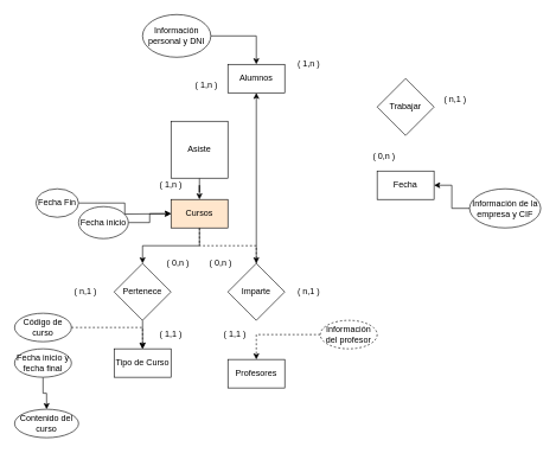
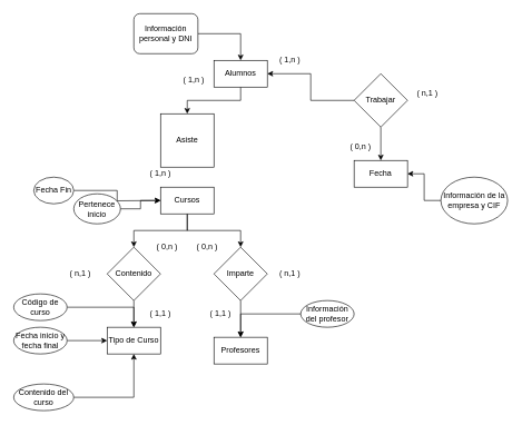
  <mxCell id="0" />
  <mxCell id="1" parent="0" />
+ <mxCell id="2" style="edgeStyle=orthogonalEdgeStyle;rounded=0;orthogonalLoop=1;jettySize=auto;html=1;entryX=0.5;entryY=0;entryDx=0;entryDy=0;" parent="1" source="3" target="14" edge="1"><mxGeometry relative="1" as="geometry" /></mxCell>
  <mxCell id="3" value="Alumnos&lt;br&gt;" style="rounded=0;whiteSpace=wrap;html=1;" parent="1" vertex="1"><mxGeometry x="320" y="90" width="80" height="40" as="geometry" /></mxCell>
  <mxCell id="4" style="edgeStyle=orthogonalEdgeStyle;rounded=0;orthogonalLoop=1;jettySize=auto;html=1;" parent="1" source="6" target="18" edge="1"><mxGeometry relative="1" as="geometry" /></mxCell>
- <mxCell id="5" style="edgeStyle=orthogonalEdgeStyle;rounded=0;orthogonalLoop=1;jettySize=auto;html=1;dashed=1;" parent="1" source="6" target="16" edge="1"><mxGeometry relative="1" as="geometry" /></mxCell>
- <mxCell id="6" value="Cursos" style="rounded=0;whiteSpace=wrap;html=1;fillColor=#ffe6cc;" parent="1" vertex="1"><mxGeometry x="240" y="280" width="80" height="40" as="geometry" /></mxCell>
+ <mxCell id="5" style="edgeStyle=orthogonalEdgeStyle;rounded=0;orthogonalLoop=1;jettySize=auto;html=1;" parent="1" source="6" target="16" edge="1"><mxGeometry relative="1" as="geometry" /></mxCell>
+ <mxCell id="6" value="Cursos" style="rounded=0;whiteSpace=wrap;html=1;" parent="1" vertex="1"><mxGeometry x="240" y="280" width="80" height="40" as="geometry" /></mxCell>
  <mxCell id="7" value="Profesores" style="rounded=0;whiteSpace=wrap;html=1;" parent="1" vertex="1"><mxGeometry x="320" y="505" width="80" height="40" as="geometry" /></mxCell>
  <mxCell id="8" value="Tipo de Curso" style="rounded=0;whiteSpace=wrap;html=1;" parent="1" vertex="1"><mxGeometry x="160" y="490" width="80" height="40" as="geometry" /></mxCell>
  <mxCell id="9" value="Fecha" style="rounded=0;whiteSpace=wrap;html=1;" parent="1" vertex="1"><mxGeometry x="530" y="240" width="80" height="40" as="geometry" /></mxCell>
+ <mxCell id="10" style="edgeStyle=orthogonalEdgeStyle;rounded=0;orthogonalLoop=1;jettySize=auto;html=1;entryX=0.5;entryY=0;entryDx=0;entryDy=0;" parent="1" source="12" target="9" edge="1"><mxGeometry relative="1" as="geometry" /></mxCell>
+ <mxCell id="11" style="edgeStyle=orthogonalEdgeStyle;rounded=0;orthogonalLoop=1;jettySize=auto;html=1;entryX=1;entryY=0.5;entryDx=0;entryDy=0;" parent="1" source="12" target="3" edge="1"><mxGeometry relative="1" as="geometry" /></mxCell>
  <mxCell id="12" value="Trabajar&lt;br&gt;" style="rhombus;whiteSpace=wrap;html=1;" parent="1" vertex="1"><mxGeometry x="530" y="110" width="80" height="80" as="geometry" /></mxCell>
- <mxCell id="13" style="edgeStyle=orthogonalEdgeStyle;rounded=0;orthogonalLoop=1;jettySize=auto;html=1;" parent="1" source="14" target="6" edge="1"><mxGeometry relative="1" as="geometry" /></mxCell>
  <mxCell id="14" value="Asiste" style="whiteSpace=wrap;html=1;rounded=0;" parent="1" vertex="1"><mxGeometry x="240" y="170" width="80" height="80" as="geometry" /></mxCell>
- <mxCell id="15" value="" style="edgeStyle=orthogonalEdgeStyle;rounded=0;orthogonalLoop=1;jettySize=auto;html=1;" parent="1" source="16" target="3" edge="1"><mxGeometry relative="1" as="geometry" /></mxCell>
+ <mxCell id="15" value="" style="edgeStyle=orthogonalEdgeStyle;rounded=0;orthogonalLoop=1;jettySize=auto;html=1;" parent="1" source="16" target="7" edge="1"><mxGeometry relative="1" as="geometry" /></mxCell>
  <mxCell id="16" value="Imparte" style="rhombus;whiteSpace=wrap;html=1;" parent="1" vertex="1"><mxGeometry x="320" y="370" width="80" height="80" as="geometry" /></mxCell>
  <mxCell id="17" style="edgeStyle=orthogonalEdgeStyle;rounded=0;orthogonalLoop=1;jettySize=auto;html=1;" parent="1" source="18" target="8" edge="1"><mxGeometry relative="1" as="geometry" /></mxCell>
- <mxCell id="18" value="Pertenece" style="rhombus;whiteSpace=wrap;html=1;" parent="1" vertex="1"><mxGeometry x="160" y="370" width="80" height="80" as="geometry" /></mxCell>
+ <mxCell id="18" value="Contenido" style="rhombus;whiteSpace=wrap;html=1;" parent="1" vertex="1"><mxGeometry x="160" y="370" width="80" height="80" as="geometry" /></mxCell>
  <mxCell id="19" style="edgeStyle=orthogonalEdgeStyle;rounded=0;orthogonalLoop=1;jettySize=auto;html=1;" parent="1" source="20" target="3" edge="1"><mxGeometry relative="1" as="geometry" /></mxCell>
- <mxCell id="20" value="Información personal y DNI" style="ellipse;whiteSpace=wrap;html=1;" parent="1" vertex="1"><mxGeometry x="200" y="20" width="96" height="60" as="geometry" /></mxCell>
+ <mxCell id="20" value="Información personal y DNI" style="whiteSpace=wrap;html=1;rounded=1;" parent="1" vertex="1"><mxGeometry x="200" y="20" width="96" height="60" as="geometry" /></mxCell>
  <mxCell id="21" style="edgeStyle=orthogonalEdgeStyle;rounded=0;orthogonalLoop=1;jettySize=auto;html=1;" parent="1" source="22" target="9" edge="1"><mxGeometry relative="1" as="geometry" /></mxCell>
- <mxCell id="22" value="Información de la empresa y CIF" style="ellipse;whiteSpace=wrap;html=1;" parent="1" vertex="1"><mxGeometry x="660" y="265" width="100" height="55" as="geometry" /></mxCell>
+ <mxCell id="22" value="Información de la empresa y CIF" style="ellipse;whiteSpace=wrap;html=1;" parent="1" vertex="1"><mxGeometry x="660" y="265" width="100" height="70" as="geometry" /></mxCell>
  <mxCell id="23" style="edgeStyle=orthogonalEdgeStyle;rounded=0;orthogonalLoop=1;jettySize=auto;html=1;" parent="1" source="24" edge="1"><mxGeometry relative="1" as="geometry"><mxPoint x="240" y="300" as="targetPoint" /></mxGeometry></mxCell>
  <mxCell id="24" value="Fecha Fin" style="ellipse;whiteSpace=wrap;html=1;" parent="1" vertex="1"><mxGeometry x="50" y="265" width="60" height="40" as="geometry" /></mxCell>
  <mxCell id="25" style="edgeStyle=orthogonalEdgeStyle;rounded=0;orthogonalLoop=1;jettySize=auto;html=1;entryX=0;entryY=0.5;entryDx=0;entryDy=0;" parent="1" source="26" target="6" edge="1"><mxGeometry relative="1" as="geometry" /></mxCell>
- <mxCell id="26" value="Fecha inicio" style="ellipse;whiteSpace=wrap;html=1;" parent="1" vertex="1"><mxGeometry x="110" y="290" width="70" height="45" as="geometry" /></mxCell>
- <mxCell id="27" style="edgeStyle=orthogonalEdgeStyle;rounded=0;orthogonalLoop=1;jettySize=auto;html=1;dashed=1;" parent="1" source="28" target="8" edge="1"><mxGeometry relative="1" as="geometry" /></mxCell>
+ <mxCell id="26" value="Pertenece inicio" style="ellipse;whiteSpace=wrap;html=1;" parent="1" vertex="1"><mxGeometry x="110" y="290" width="70" height="45" as="geometry" /></mxCell>
+ <mxCell id="27" style="edgeStyle=orthogonalEdgeStyle;rounded=0;orthogonalLoop=1;jettySize=auto;html=1;" parent="1" source="28" target="8" edge="1"><mxGeometry relative="1" as="geometry" /></mxCell>
  <mxCell id="28" value="Código de curso" style="ellipse;whiteSpace=wrap;html=1;" parent="1" vertex="1"><mxGeometry x="20" y="440" width="80" height="40" as="geometry" /></mxCell>
+ <mxCell id="29" style="edgeStyle=orthogonalEdgeStyle;rounded=0;orthogonalLoop=1;jettySize=auto;html=1;" parent="1" source="30" target="8" edge="1"><mxGeometry relative="1" as="geometry" /></mxCell>
  <mxCell id="30" value="Contenido del curso" style="ellipse;whiteSpace=wrap;html=1;" parent="1" vertex="1"><mxGeometry x="20" y="575" width="90" height="40" as="geometry" /></mxCell>
- <mxCell id="31" style="edgeStyle=orthogonalEdgeStyle;rounded=0;orthogonalLoop=1;jettySize=auto;html=1;dashed=1;" parent="1" source="32" target="7" edge="1"><mxGeometry relative="1" as="geometry" /></mxCell>
- <mxCell id="32" value="Información del profesor" style="ellipse;whiteSpace=wrap;html=1;dashed=1;" parent="1" vertex="1"><mxGeometry x="450" y="450" width="80" height="40" as="geometry" /></mxCell>
- <mxCell id="33" style="edgeStyle=orthogonalEdgeStyle;rounded=0;orthogonalLoop=1;jettySize=auto;html=1;" parent="1" source="34" target="30" edge="1"><mxGeometry relative="1" as="geometry" /></mxCell>
+ <mxCell id="31" style="edgeStyle=orthogonalEdgeStyle;rounded=0;orthogonalLoop=1;jettySize=auto;html=1;" parent="1" source="32" target="7" edge="1"><mxGeometry relative="1" as="geometry" /></mxCell>
+ <mxCell id="32" value="Información del profesor" style="ellipse;whiteSpace=wrap;html=1;" parent="1" vertex="1"><mxGeometry x="450" y="450" width="80" height="40" as="geometry" /></mxCell>
+ <mxCell id="33" style="edgeStyle=orthogonalEdgeStyle;rounded=0;orthogonalLoop=1;jettySize=auto;html=1;" parent="1" source="34" target="8" edge="1"><mxGeometry relative="1" as="geometry" /></mxCell>
  <mxCell id="34" value="Fecha inicio y fecha final" style="ellipse;whiteSpace=wrap;html=1;" parent="1" vertex="1"><mxGeometry x="20" y="490" width="80" height="40" as="geometry" /></mxCell>
  <mxCell id="35" value="( 1,n )" style="text;html=1;strokeColor=none;fillColor=none;align=center;verticalAlign=middle;whiteSpace=wrap;rounded=0;" parent="1" vertex="1"><mxGeometry x="220" y="250" width="40" height="20" as="geometry" /></mxCell>
  <mxCell id="36" value="( 0,n )" style="text;html=1;strokeColor=none;fillColor=none;align=center;verticalAlign=middle;whiteSpace=wrap;rounded=0;" parent="1" vertex="1"><mxGeometry x="290" y="360" width="40" height="20" as="geometry" /></mxCell>
  <mxCell id="37" value="( 1,1 )" style="text;html=1;strokeColor=none;fillColor=none;align=center;verticalAlign=middle;whiteSpace=wrap;rounded=0;" parent="1" vertex="1"><mxGeometry x="220" y="460" width="40" height="20" as="geometry" /></mxCell>
  <mxCell id="38" value="( 0,n )" style="text;html=1;strokeColor=none;fillColor=none;align=center;verticalAlign=middle;whiteSpace=wrap;rounded=0;" parent="1" vertex="1"><mxGeometry x="230" y="360" width="40" height="20" as="geometry" /></mxCell>
  <mxCell id="39" value="( 1,n )" style="text;html=1;strokeColor=none;fillColor=none;align=center;verticalAlign=middle;whiteSpace=wrap;rounded=0;" parent="1" vertex="1"><mxGeometry x="270" y="110" width="40" height="20" as="geometry" /></mxCell>
  <mxCell id="40" value="( 1,n )" style="text;html=1;strokeColor=none;fillColor=none;align=center;verticalAlign=middle;whiteSpace=wrap;rounded=0;" parent="1" vertex="1"><mxGeometry x="414" y="80" width="40" height="20" as="geometry" /></mxCell>
  <mxCell id="41" value="( 1,1 )" style="text;html=1;strokeColor=none;fillColor=none;align=center;verticalAlign=middle;whiteSpace=wrap;rounded=0;" parent="1" vertex="1"><mxGeometry x="310" y="460" width="40" height="20" as="geometry" /></mxCell>
  <mxCell id="42" value="( n,1 )" style="text;html=1;strokeColor=none;fillColor=none;align=center;verticalAlign=middle;whiteSpace=wrap;rounded=0;" parent="1" vertex="1"><mxGeometry x="100" y="400" width="40" height="20" as="geometry" /></mxCell>
  <mxCell id="43" value="( n,1 )" style="text;html=1;strokeColor=none;fillColor=none;align=center;verticalAlign=middle;whiteSpace=wrap;rounded=0;" parent="1" vertex="1"><mxGeometry x="414" y="400" width="40" height="20" as="geometry" /></mxCell>
  <mxCell id="44" value="( n,1 )" style="text;html=1;strokeColor=none;fillColor=none;align=center;verticalAlign=middle;whiteSpace=wrap;rounded=0;" parent="1" vertex="1"><mxGeometry x="620" y="130" width="40" height="20" as="geometry" /></mxCell>
  <mxCell id="45" value="( 0,n )" style="text;html=1;strokeColor=none;fillColor=none;align=center;verticalAlign=middle;whiteSpace=wrap;rounded=0;" parent="1" vertex="1"><mxGeometry x="520" y="210" width="40" height="20" as="geometry" /></mxCell>
